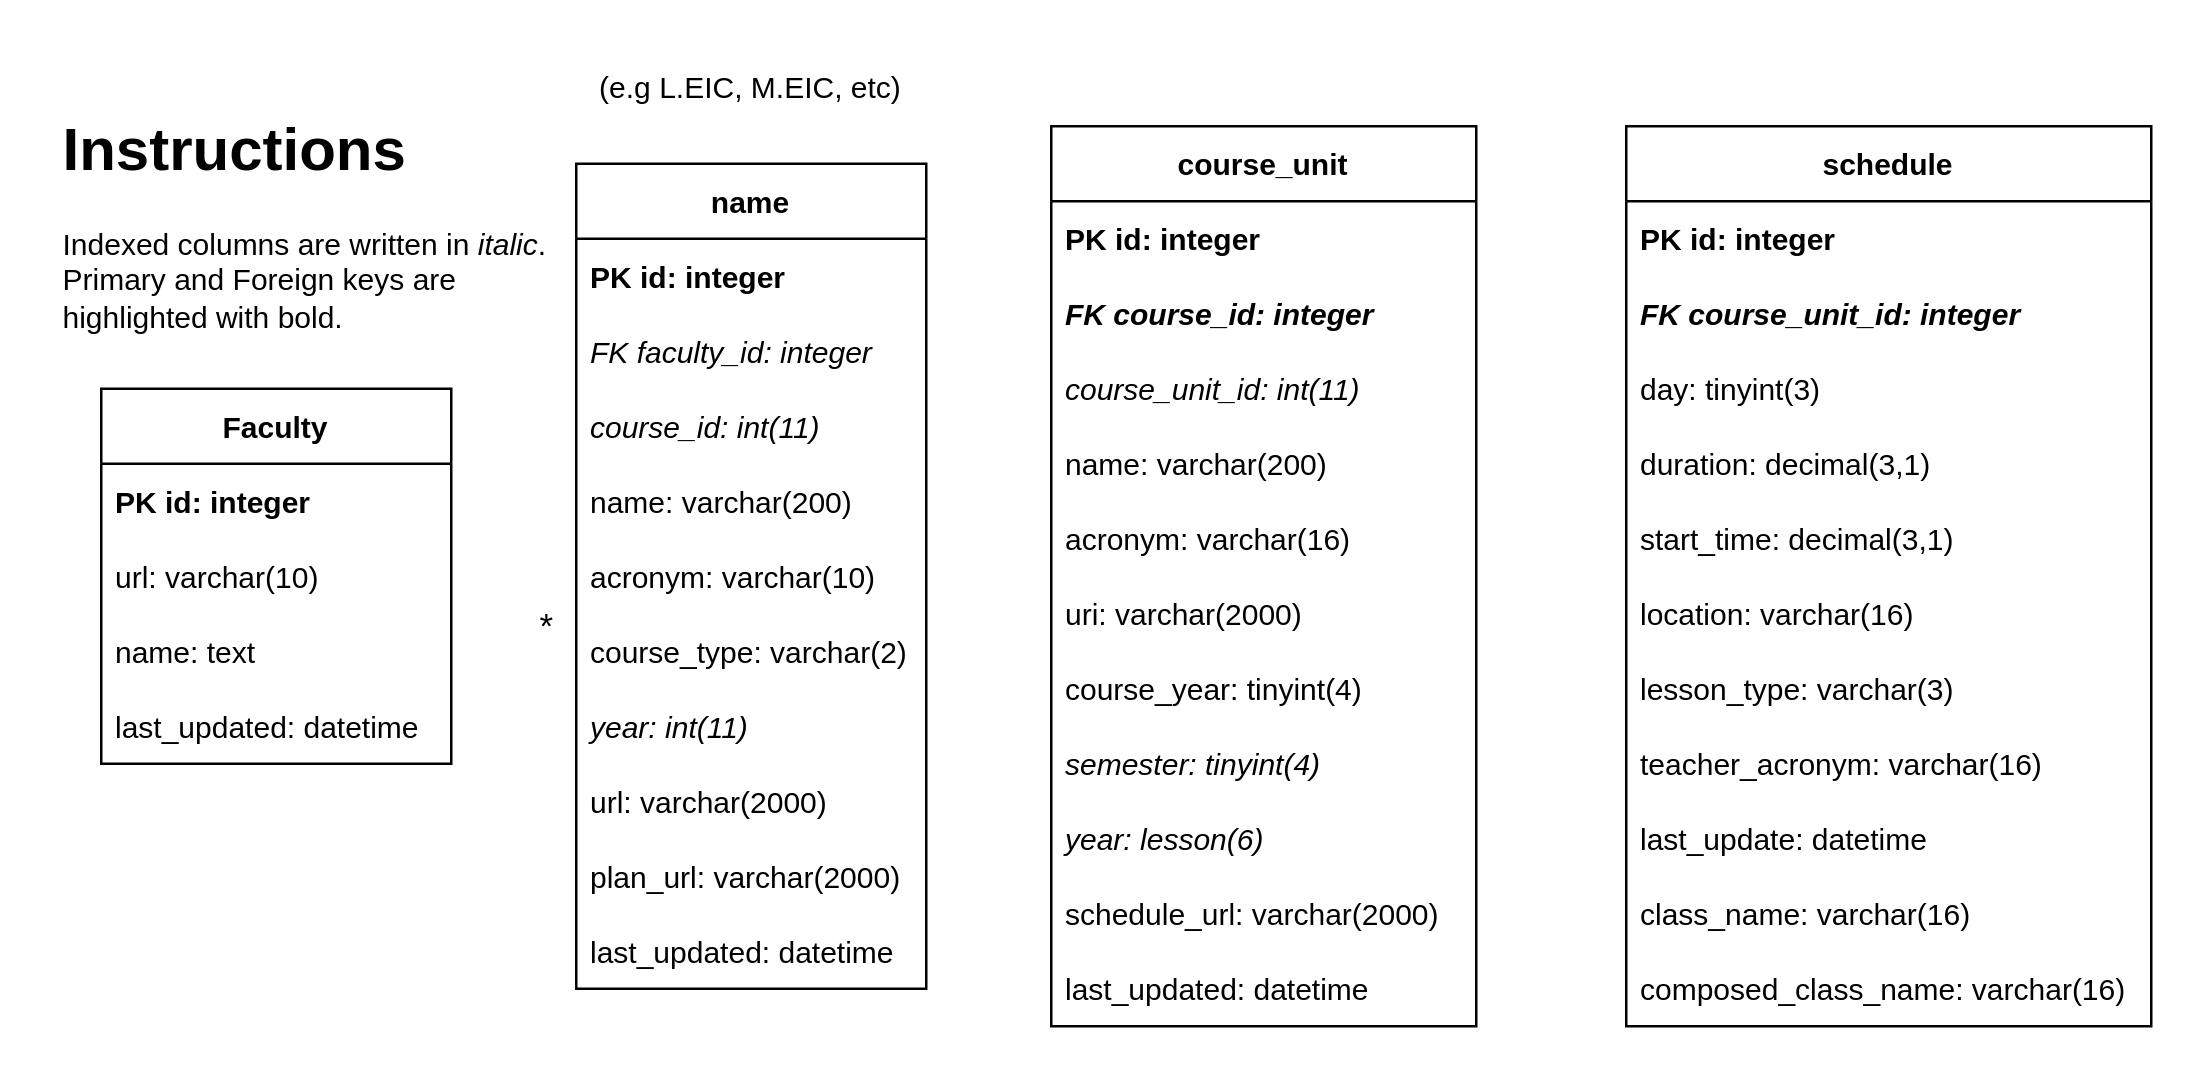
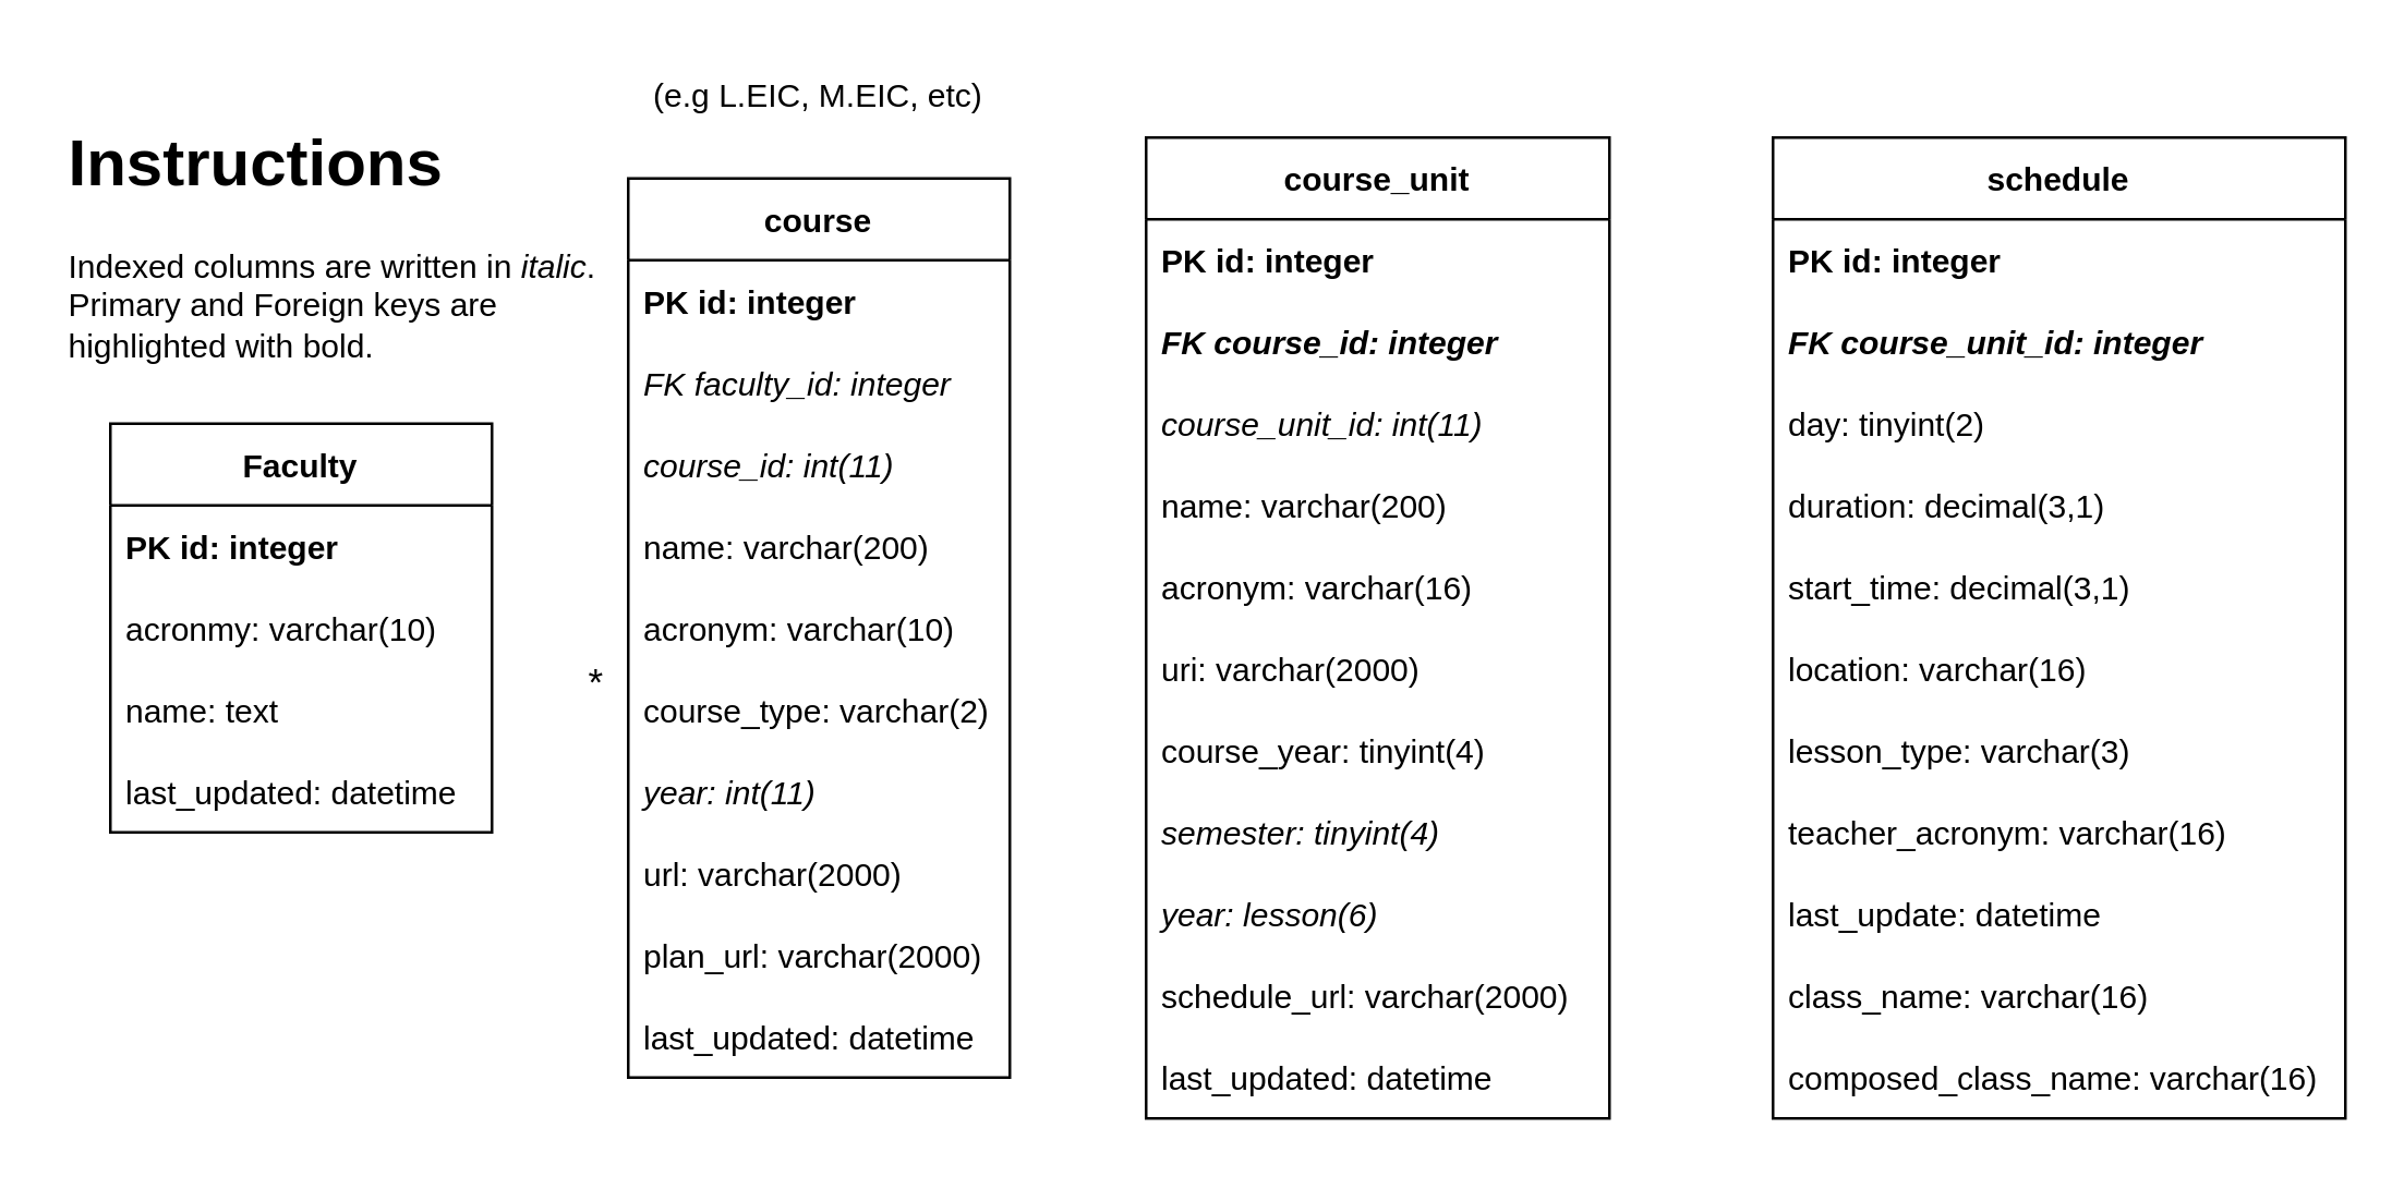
  <mxCell id="0" />
  <mxCell id="1" parent="0" />
  <mxCell id="2" value="course_unit" style="swimlane;fontStyle=1;childLayout=stackLayout;horizontal=1;startSize=30;horizontalStack=0;resizeParent=1;resizeParentMax=0;resizeLast=0;collapsible=1;marginBottom=0;" parent="1" vertex="1"><mxGeometry x="420" y="50" width="170" height="360" as="geometry" /></mxCell>
  <mxCell id="3" value="PK id: integer" style="text;strokeColor=none;fillColor=none;align=left;verticalAlign=middle;spacingLeft=4;spacingRight=4;overflow=hidden;points=[[0,0.5],[1,0.5]];portConstraint=eastwest;rotatable=0;fontStyle=1" parent="2" vertex="1"><mxGeometry y="30" width="170" height="30" as="geometry" /></mxCell>
  <mxCell id="4" value="FK course_id: integer" style="text;strokeColor=none;fillColor=none;align=left;verticalAlign=middle;spacingLeft=4;spacingRight=4;overflow=hidden;points=[[0,0.5],[1,0.5]];portConstraint=eastwest;rotatable=0;fontStyle=3" parent="2" vertex="1"><mxGeometry y="60" width="170" height="30" as="geometry" /></mxCell>
  <mxCell id="5" value="course_unit_id: int(11)" style="text;strokeColor=none;fillColor=none;align=left;verticalAlign=middle;spacingLeft=4;spacingRight=4;overflow=hidden;points=[[0,0.5],[1,0.5]];portConstraint=eastwest;rotatable=0;fontStyle=2" parent="2" vertex="1"><mxGeometry y="90" width="170" height="30" as="geometry" /></mxCell>
  <mxCell id="6" value="name: varchar(200)" style="text;strokeColor=none;fillColor=none;align=left;verticalAlign=middle;spacingLeft=4;spacingRight=4;overflow=hidden;points=[[0,0.5],[1,0.5]];portConstraint=eastwest;rotatable=0;" parent="2" vertex="1"><mxGeometry y="120" width="170" height="30" as="geometry" /></mxCell>
  <mxCell id="7" value="acronym: varchar(16)" style="text;strokeColor=none;fillColor=none;align=left;verticalAlign=middle;spacingLeft=4;spacingRight=4;overflow=hidden;points=[[0,0.5],[1,0.5]];portConstraint=eastwest;rotatable=0;" parent="2" vertex="1"><mxGeometry y="150" width="170" height="30" as="geometry" /></mxCell>
  <mxCell id="8" value="uri: varchar(2000)" style="text;strokeColor=none;fillColor=none;align=left;verticalAlign=middle;spacingLeft=4;spacingRight=4;overflow=hidden;points=[[0,0.5],[1,0.5]];portConstraint=eastwest;rotatable=0;" parent="2" vertex="1"><mxGeometry y="180" width="170" height="30" as="geometry" /></mxCell>
  <mxCell id="9" value="course_year: tinyint(4)" style="text;strokeColor=none;fillColor=none;align=left;verticalAlign=middle;spacingLeft=4;spacingRight=4;overflow=hidden;points=[[0,0.5],[1,0.5]];portConstraint=eastwest;rotatable=0;" parent="2" vertex="1"><mxGeometry y="210" width="170" height="30" as="geometry" /></mxCell>
  <mxCell id="10" value="semester: tinyint(4)" style="text;strokeColor=none;fillColor=none;align=left;verticalAlign=middle;spacingLeft=4;spacingRight=4;overflow=hidden;points=[[0,0.5],[1,0.5]];portConstraint=eastwest;rotatable=0;fontStyle=2" parent="2" vertex="1"><mxGeometry y="240" width="170" height="30" as="geometry" /></mxCell>
  <mxCell id="11" value="year: lesson(6)" style="text;strokeColor=none;fillColor=none;align=left;verticalAlign=middle;spacingLeft=4;spacingRight=4;overflow=hidden;points=[[0,0.5],[1,0.5]];portConstraint=eastwest;rotatable=0;fontStyle=2" parent="2" vertex="1"><mxGeometry y="270" width="170" height="30" as="geometry" /></mxCell>
  <mxCell id="12" value="schedule_url: varchar(2000)" style="text;strokeColor=none;fillColor=none;align=left;verticalAlign=middle;spacingLeft=4;spacingRight=4;overflow=hidden;points=[[0,0.5],[1,0.5]];portConstraint=eastwest;rotatable=0;" parent="2" vertex="1"><mxGeometry y="300" width="170" height="30" as="geometry" /></mxCell>
  <mxCell id="13" value="last_updated: datetime" style="text;strokeColor=none;fillColor=none;align=left;verticalAlign=middle;spacingLeft=4;spacingRight=4;overflow=hidden;points=[[0,0.5],[1,0.5]];portConstraint=eastwest;rotatable=0;" parent="2" vertex="1"><mxGeometry y="330" width="170" height="30" as="geometry" /></mxCell>
  <mxCell id="14" value="&lt;h1&gt;Instructions&lt;/h1&gt;&lt;p&gt;Indexed columns are written in &lt;i&gt;italic&lt;/i&gt;. Primary and Foreign keys are highlighted with bold.&amp;nbsp;&lt;span&gt;&amp;nbsp;&lt;/span&gt;&lt;/p&gt;" style="text;html=1;strokeColor=none;fillColor=none;spacing=5;spacingTop=-20;whiteSpace=wrap;overflow=hidden;rounded=0;" parent="1" vertex="1"><mxGeometry x="20" y="40" width="210" height="110" as="geometry" /></mxCell>
  <mxCell id="15" value="schedule" style="swimlane;fontStyle=1;childLayout=stackLayout;horizontal=1;startSize=30;horizontalStack=0;resizeParent=1;resizeParentMax=0;resizeLast=0;collapsible=1;marginBottom=0;" parent="1" vertex="1"><mxGeometry x="650" y="50" width="210" height="360" as="geometry" /></mxCell>
  <mxCell id="16" value="PK id: integer" style="text;strokeColor=none;fillColor=none;align=left;verticalAlign=middle;spacingLeft=4;spacingRight=4;overflow=hidden;points=[[0,0.5],[1,0.5]];portConstraint=eastwest;rotatable=0;fontStyle=1" parent="15" vertex="1"><mxGeometry y="30" width="210" height="30" as="geometry" /></mxCell>
  <mxCell id="17" value="FK course_unit_id: integer" style="text;strokeColor=none;fillColor=none;align=left;verticalAlign=middle;spacingLeft=4;spacingRight=4;overflow=hidden;points=[[0,0.5],[1,0.5]];portConstraint=eastwest;rotatable=0;fontStyle=3" parent="15" vertex="1"><mxGeometry y="60" width="210" height="30" as="geometry" /></mxCell>
- <mxCell id="18" value="day: tinyint(3)" style="text;strokeColor=none;fillColor=none;align=left;verticalAlign=middle;spacingLeft=4;spacingRight=4;overflow=hidden;points=[[0,0.5],[1,0.5]];portConstraint=eastwest;rotatable=0;" parent="15" vertex="1"><mxGeometry y="90" width="210" height="30" as="geometry" /></mxCell>
+ <mxCell id="18" value="day: tinyint(2)" style="text;strokeColor=none;fillColor=none;align=left;verticalAlign=middle;spacingLeft=4;spacingRight=4;overflow=hidden;points=[[0,0.5],[1,0.5]];portConstraint=eastwest;rotatable=0;" parent="15" vertex="1"><mxGeometry y="90" width="210" height="30" as="geometry" /></mxCell>
  <mxCell id="19" value="duration: decimal(3,1)" style="text;strokeColor=none;fillColor=none;align=left;verticalAlign=middle;spacingLeft=4;spacingRight=4;overflow=hidden;points=[[0,0.5],[1,0.5]];portConstraint=eastwest;rotatable=0;" parent="15" vertex="1"><mxGeometry y="120" width="210" height="30" as="geometry" /></mxCell>
  <mxCell id="20" value="start_time: decimal(3,1)" style="text;strokeColor=none;fillColor=none;align=left;verticalAlign=middle;spacingLeft=4;spacingRight=4;overflow=hidden;points=[[0,0.5],[1,0.5]];portConstraint=eastwest;rotatable=0;" parent="15" vertex="1"><mxGeometry y="150" width="210" height="30" as="geometry" /></mxCell>
  <mxCell id="21" value="location: varchar(16)" style="text;strokeColor=none;fillColor=none;align=left;verticalAlign=middle;spacingLeft=4;spacingRight=4;overflow=hidden;points=[[0,0.5],[1,0.5]];portConstraint=eastwest;rotatable=0;" parent="15" vertex="1"><mxGeometry y="180" width="210" height="30" as="geometry" /></mxCell>
  <mxCell id="22" value="lesson_type: varchar(3)" style="text;strokeColor=none;fillColor=none;align=left;verticalAlign=middle;spacingLeft=4;spacingRight=4;overflow=hidden;points=[[0,0.5],[1,0.5]];portConstraint=eastwest;rotatable=0;" parent="15" vertex="1"><mxGeometry y="210" width="210" height="30" as="geometry" /></mxCell>
  <mxCell id="23" value="teacher_acronym: varchar(16)" style="text;strokeColor=none;fillColor=none;align=left;verticalAlign=middle;spacingLeft=4;spacingRight=4;overflow=hidden;points=[[0,0.5],[1,0.5]];portConstraint=eastwest;rotatable=0;" parent="15" vertex="1"><mxGeometry y="240" width="210" height="30" as="geometry" /></mxCell>
  <mxCell id="24" value="last_update: datetime" style="text;strokeColor=none;fillColor=none;align=left;verticalAlign=middle;spacingLeft=4;spacingRight=4;overflow=hidden;points=[[0,0.5],[1,0.5]];portConstraint=eastwest;rotatable=0;" parent="15" vertex="1"><mxGeometry y="270" width="210" height="30" as="geometry" /></mxCell>
  <mxCell id="25" value="class_name: varchar(16)" style="text;strokeColor=none;fillColor=none;align=left;verticalAlign=middle;spacingLeft=4;spacingRight=4;overflow=hidden;points=[[0,0.5],[1,0.5]];portConstraint=eastwest;rotatable=0;" parent="15" vertex="1"><mxGeometry y="300" width="210" height="30" as="geometry" /></mxCell>
  <mxCell id="26" value="composed_class_name: varchar(16)" style="text;strokeColor=none;fillColor=none;align=left;verticalAlign=middle;spacingLeft=4;spacingRight=4;overflow=hidden;points=[[0,0.5],[1,0.5]];portConstraint=eastwest;rotatable=0;" parent="15" vertex="1"><mxGeometry y="330" width="210" height="30" as="geometry" /></mxCell>
- <mxCell id="27" value="name" style="swimlane;fontStyle=1;childLayout=stackLayout;horizontal=1;startSize=30;horizontalStack=0;resizeParent=1;resizeParentMax=0;resizeLast=0;collapsible=1;marginBottom=0;" parent="1" vertex="1"><mxGeometry x="230" y="65" width="140" height="330" as="geometry" /></mxCell>
+ <mxCell id="27" value="course" style="swimlane;fontStyle=1;childLayout=stackLayout;horizontal=1;startSize=30;horizontalStack=0;resizeParent=1;resizeParentMax=0;resizeLast=0;collapsible=1;marginBottom=0;" parent="1" vertex="1"><mxGeometry x="230" y="65" width="140" height="330" as="geometry" /></mxCell>
  <mxCell id="28" value="PK id: integer" style="text;strokeColor=none;fillColor=none;align=left;verticalAlign=middle;spacingLeft=4;spacingRight=4;overflow=hidden;points=[[0,0.5],[1,0.5]];portConstraint=eastwest;rotatable=0;fontStyle=1" parent="27" vertex="1"><mxGeometry y="30" width="140" height="30" as="geometry" /></mxCell>
  <mxCell id="29" value="FK faculty_id: integer" style="text;strokeColor=none;fillColor=none;align=left;verticalAlign=middle;spacingLeft=4;spacingRight=4;overflow=hidden;points=[[0,0.5],[1,0.5]];portConstraint=eastwest;rotatable=0;fontStyle=2" parent="27" vertex="1"><mxGeometry y="60" width="140" height="30" as="geometry" /></mxCell>
  <mxCell id="30" value="course_id: int(11)" style="text;strokeColor=none;fillColor=none;align=left;verticalAlign=middle;spacingLeft=4;spacingRight=4;overflow=hidden;points=[[0,0.5],[1,0.5]];portConstraint=eastwest;rotatable=0;fontStyle=2" parent="27" vertex="1"><mxGeometry y="90" width="140" height="30" as="geometry" /></mxCell>
  <mxCell id="31" value="name: varchar(200)" style="text;strokeColor=none;fillColor=none;align=left;verticalAlign=middle;spacingLeft=4;spacingRight=4;overflow=hidden;points=[[0,0.5],[1,0.5]];portConstraint=eastwest;rotatable=0;fontStyle=0" parent="27" vertex="1"><mxGeometry y="120" width="140" height="30" as="geometry" /></mxCell>
  <mxCell id="32" value="acronym: varchar(10)" style="text;strokeColor=none;fillColor=none;align=left;verticalAlign=middle;spacingLeft=4;spacingRight=4;overflow=hidden;points=[[0,0.5],[1,0.5]];portConstraint=eastwest;rotatable=0;fontStyle=0" parent="27" vertex="1"><mxGeometry y="150" width="140" height="30" as="geometry" /></mxCell>
  <mxCell id="33" value="course_type: varchar(2)" style="text;strokeColor=none;fillColor=none;align=left;verticalAlign=middle;spacingLeft=4;spacingRight=4;overflow=hidden;points=[[0,0.5],[1,0.5]];portConstraint=eastwest;rotatable=0;fontStyle=0" parent="27" vertex="1"><mxGeometry y="180" width="140" height="30" as="geometry" /></mxCell>
  <mxCell id="34" value="year: int(11)" style="text;strokeColor=none;fillColor=none;align=left;verticalAlign=middle;spacingLeft=4;spacingRight=4;overflow=hidden;points=[[0,0.5],[1,0.5]];portConstraint=eastwest;rotatable=0;fontStyle=2" parent="27" vertex="1"><mxGeometry y="210" width="140" height="30" as="geometry" /></mxCell>
  <mxCell id="35" value="url: varchar(2000)" style="text;strokeColor=none;fillColor=none;align=left;verticalAlign=middle;spacingLeft=4;spacingRight=4;overflow=hidden;points=[[0,0.5],[1,0.5]];portConstraint=eastwest;rotatable=0;fontStyle=0" parent="27" vertex="1"><mxGeometry y="240" width="140" height="30" as="geometry" /></mxCell>
  <mxCell id="36" value="plan_url: varchar(2000)" style="text;strokeColor=none;fillColor=none;align=left;verticalAlign=middle;spacingLeft=4;spacingRight=4;overflow=hidden;points=[[0,0.5],[1,0.5]];portConstraint=eastwest;rotatable=0;fontStyle=0" parent="27" vertex="1"><mxGeometry y="270" width="140" height="30" as="geometry" /></mxCell>
  <mxCell id="37" value="last_updated: datetime" style="text;strokeColor=none;fillColor=none;align=left;verticalAlign=middle;spacingLeft=4;spacingRight=4;overflow=hidden;points=[[0,0.5],[1,0.5]];portConstraint=eastwest;rotatable=0;fontStyle=0" parent="27" vertex="1"><mxGeometry y="300" width="140" height="30" as="geometry" /></mxCell>
  <mxCell id="38" value="(e.g L.EIC, M.EIC, etc)" style="text;html=1;strokeColor=none;fillColor=none;align=center;verticalAlign=middle;whiteSpace=wrap;rounded=0;" parent="1" vertex="1"><mxGeometry x="215" y="20" width="170" height="30" as="geometry" /></mxCell>
  <mxCell id="39" value="Faculty" style="swimlane;fontStyle=1;childLayout=stackLayout;horizontal=1;startSize=30;horizontalStack=0;resizeParent=1;resizeParentMax=0;resizeLast=0;collapsible=1;marginBottom=0;" parent="1" vertex="1"><mxGeometry x="40" y="155" width="140" height="150" as="geometry" /></mxCell>
  <mxCell id="40" value="PK id: integer" style="text;strokeColor=none;fillColor=none;align=left;verticalAlign=middle;spacingLeft=4;spacingRight=4;overflow=hidden;points=[[0,0.5],[1,0.5]];portConstraint=eastwest;rotatable=0;fontStyle=1" parent="39" vertex="1"><mxGeometry y="30" width="140" height="30" as="geometry" /></mxCell>
- <mxCell id="41" value="url: varchar(10)" style="text;strokeColor=none;fillColor=none;align=left;verticalAlign=middle;spacingLeft=4;spacingRight=4;overflow=hidden;points=[[0,0.5],[1,0.5]];portConstraint=eastwest;rotatable=0;fontStyle=0" parent="39" vertex="1"><mxGeometry y="60" width="140" height="30" as="geometry" /></mxCell>
+ <mxCell id="41" value="acronmy: varchar(10)" style="text;strokeColor=none;fillColor=none;align=left;verticalAlign=middle;spacingLeft=4;spacingRight=4;overflow=hidden;points=[[0,0.5],[1,0.5]];portConstraint=eastwest;rotatable=0;fontStyle=0" parent="39" vertex="1"><mxGeometry y="60" width="140" height="30" as="geometry" /></mxCell>
  <mxCell id="42" value="name: text" style="text;strokeColor=none;fillColor=none;align=left;verticalAlign=middle;spacingLeft=4;spacingRight=4;overflow=hidden;points=[[0,0.5],[1,0.5]];portConstraint=eastwest;rotatable=0;fontStyle=0" parent="39" vertex="1"><mxGeometry y="90" width="140" height="30" as="geometry" /></mxCell>
  <mxCell id="43" value="last_updated: datetime" style="text;strokeColor=none;fillColor=none;align=left;verticalAlign=middle;spacingLeft=4;spacingRight=4;overflow=hidden;points=[[0,0.5],[1,0.5]];portConstraint=eastwest;rotatable=0;fontStyle=0" parent="39" vertex="1"><mxGeometry y="120" width="140" height="30" as="geometry" /></mxCell>
  <mxCell id="44" value="*" style="edgeLabel;html=1;align=center;verticalAlign=middle;resizable=0;points=[];fontSize=14;" parent="1" vertex="1" connectable="0"><mxGeometry x="220" y="246" as="geometry"><mxPoint x="-3" y="3" as="offset" /></mxGeometry></mxCell>
